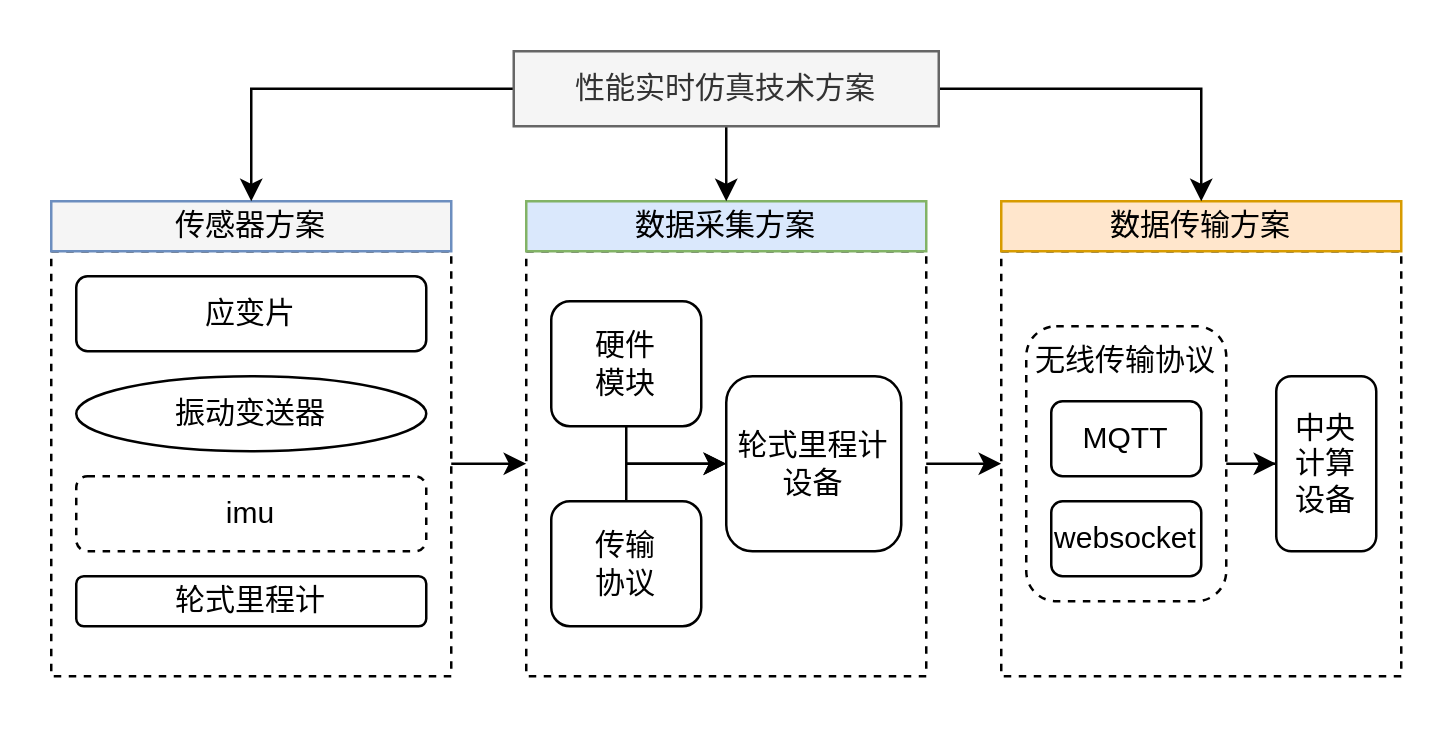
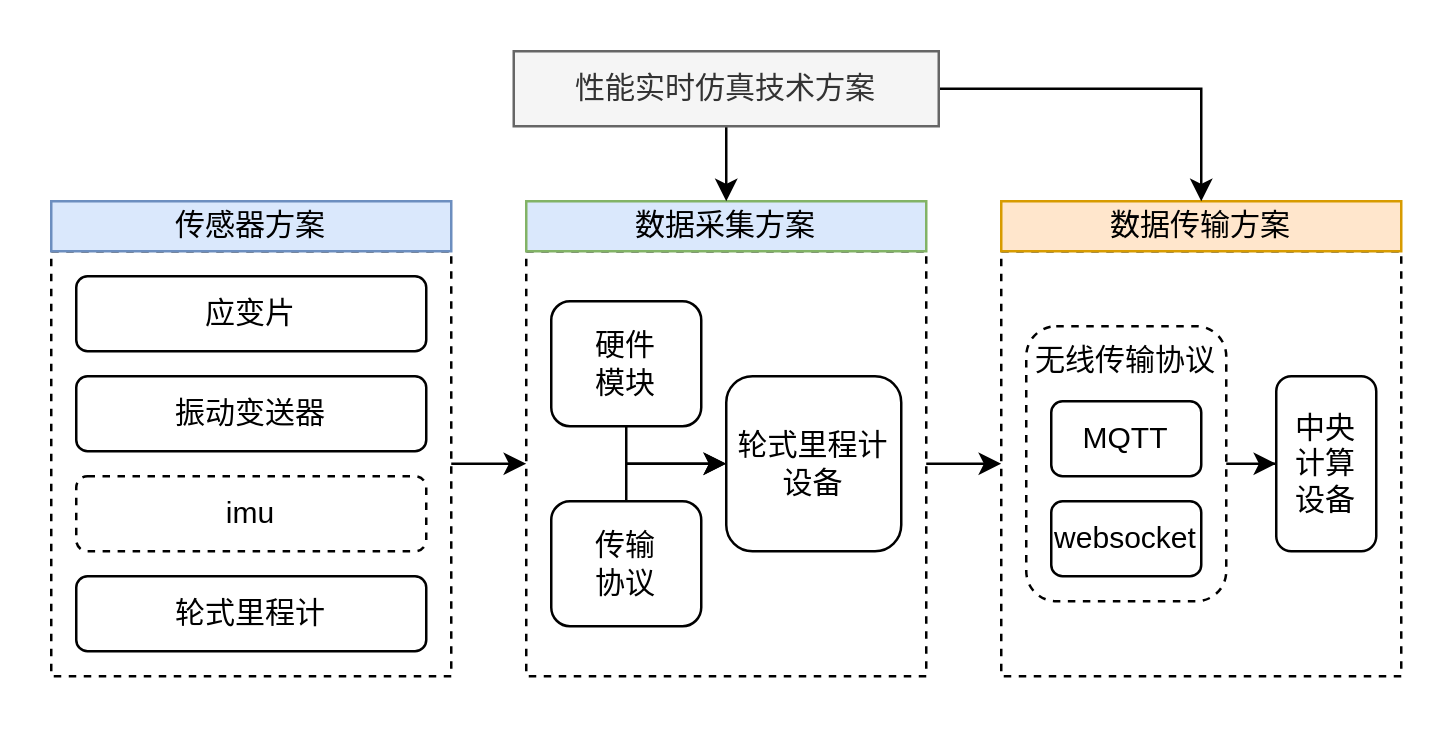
  <mxCell id="0" />
  <mxCell id="1" parent="0" />
  <mxCell id="2" value="" style="edgeStyle=orthogonalEdgeStyle;rounded=0;orthogonalLoop=1;jettySize=auto;html=1;fontFamily=Helvetica;fontSize=12;fontColor=default;" edge="1" parent="1" source="3" target="5"><mxGeometry relative="1" as="geometry" /></mxCell>
  <mxCell id="3" value="" style="whiteSpace=wrap;html=1;verticalAlign=top;dashed=1;fillColor=none;" vertex="1" parent="1"><mxGeometry x="20" y="100" width="160" height="170" as="geometry" /></mxCell>
  <mxCell id="4" value="" style="edgeStyle=orthogonalEdgeStyle;rounded=0;orthogonalLoop=1;jettySize=auto;html=1;fontFamily=Helvetica;fontSize=12;fontColor=default;" edge="1" parent="1" source="5" target="6"><mxGeometry relative="1" as="geometry" /></mxCell>
  <mxCell id="5" value="" style="whiteSpace=wrap;html=1;verticalAlign=top;dashed=1;fillColor=none;" vertex="1" parent="1"><mxGeometry x="210" y="100" width="160" height="170" as="geometry" /></mxCell>
  <mxCell id="6" value="" style="whiteSpace=wrap;html=1;verticalAlign=top;dashed=1;fillColor=none;" vertex="1" parent="1"><mxGeometry x="400" y="100" width="160" height="170" as="geometry" /></mxCell>
- <mxCell id="7" value="传感器方案" style="rounded=0;whiteSpace=wrap;html=1;strokeColor=#6c8ebf;fontFamily=Helvetica;fontSize=12;fillColor=#f5f5f5;" vertex="1" parent="1"><mxGeometry x="20" y="80" width="160" height="20" as="geometry" /></mxCell>
+ <mxCell id="7" value="传感器方案" style="rounded=0;whiteSpace=wrap;html=1;strokeColor=#6c8ebf;fontFamily=Helvetica;fontSize=12;fillColor=#dae8fc;" vertex="1" parent="1"><mxGeometry x="20" y="80" width="160" height="20" as="geometry" /></mxCell>
  <mxCell id="8" value="数据采集方案" style="rounded=0;whiteSpace=wrap;html=1;strokeColor=#82b366;fontFamily=Helvetica;fontSize=12;fillColor=#dae8fc;" vertex="1" parent="1"><mxGeometry x="210" y="80" width="160" height="20" as="geometry" /></mxCell>
  <mxCell id="9" value="数据传输方案" style="rounded=0;whiteSpace=wrap;html=1;strokeColor=#d79b00;fontFamily=Helvetica;fontSize=12;fillColor=#ffe6cc;" vertex="1" parent="1"><mxGeometry x="400" y="80" width="160" height="20" as="geometry" /></mxCell>
- <mxCell id="10" style="edgeStyle=orthogonalEdgeStyle;rounded=0;orthogonalLoop=1;jettySize=auto;html=1;entryX=0.5;entryY=0;entryDx=0;entryDy=0;fontFamily=Helvetica;fontSize=12;fontColor=default;" edge="1" parent="1" source="13" target="7"><mxGeometry relative="1" as="geometry" /></mxCell>
  <mxCell id="11" value="" style="edgeStyle=orthogonalEdgeStyle;rounded=0;orthogonalLoop=1;jettySize=auto;html=1;fontFamily=Helvetica;fontSize=12;fontColor=default;" edge="1" parent="1" source="13" target="8"><mxGeometry relative="1" as="geometry" /></mxCell>
  <mxCell id="12" style="edgeStyle=orthogonalEdgeStyle;rounded=0;orthogonalLoop=1;jettySize=auto;html=1;fontFamily=Helvetica;fontSize=12;fontColor=default;" edge="1" parent="1" source="13" target="9"><mxGeometry relative="1" as="geometry" /></mxCell>
  <mxCell id="13" value="性能实时仿真技术方案" style="rounded=0;whiteSpace=wrap;html=1;strokeColor=#666666;fontFamily=Helvetica;fontSize=12;fontColor=#333333;fillColor=#f5f5f5;" vertex="1" parent="1"><mxGeometry x="205" y="20" width="170" height="30" as="geometry" /></mxCell>
  <mxCell id="14" value="应变片" style="rounded=1;whiteSpace=wrap;html=1;strokeColor=default;fontFamily=Helvetica;fontSize=12;fontColor=default;fillColor=default;" vertex="1" parent="1"><mxGeometry x="30" y="110" width="140" height="30" as="geometry" /></mxCell>
- <mxCell id="15" value="振动变送器" style="ellipse;whiteSpace=wrap;html=1;strokeColor=default;fontFamily=Helvetica;fontSize=12;fontColor=default;fillColor=default;" vertex="1" parent="1"><mxGeometry x="30" y="150" width="140" height="30" as="geometry" /></mxCell>
+ <mxCell id="15" value="振动变送器" style="rounded=1;whiteSpace=wrap;html=1;strokeColor=default;fontFamily=Helvetica;fontSize=12;fontColor=default;fillColor=default;" vertex="1" parent="1"><mxGeometry x="30" y="150" width="140" height="30" as="geometry" /></mxCell>
  <mxCell id="16" value="imu" style="rounded=1;whiteSpace=wrap;html=1;strokeColor=default;fontFamily=Helvetica;fontSize=12;fontColor=default;fillColor=default;dashed=1;" vertex="1" parent="1"><mxGeometry x="30" y="190" width="140" height="30" as="geometry" /></mxCell>
- <mxCell id="17" value="轮式里程计" style="rounded=1;whiteSpace=wrap;html=1;strokeColor=default;fontFamily=Helvetica;fontSize=12;fontColor=default;fillColor=default;" vertex="1" parent="1"><mxGeometry x="30" y="230" width="140" height="20" as="geometry" /></mxCell>
+ <mxCell id="17" value="轮式里程计" style="rounded=1;whiteSpace=wrap;html=1;strokeColor=default;fontFamily=Helvetica;fontSize=12;fontColor=default;fillColor=default;" vertex="1" parent="1"><mxGeometry x="30" y="230" width="140" height="30" as="geometry" /></mxCell>
  <mxCell id="18" style="edgeStyle=orthogonalEdgeStyle;rounded=0;orthogonalLoop=1;jettySize=auto;html=1;entryX=0;entryY=0.5;entryDx=0;entryDy=0;fontFamily=Helvetica;fontSize=12;fontColor=default;" edge="1" parent="1" source="19" target="22"><mxGeometry relative="1" as="geometry"><Array as="points"><mxPoint x="250" y="185" /></Array></mxGeometry></mxCell>
  <mxCell id="19" value="硬件&lt;br&gt;模块" style="rounded=1;whiteSpace=wrap;html=1;strokeColor=default;fontFamily=Helvetica;fontSize=12;fontColor=default;fillColor=default;" vertex="1" parent="1"><mxGeometry x="220" y="120" width="60" height="50" as="geometry" /></mxCell>
  <mxCell id="20" style="edgeStyle=orthogonalEdgeStyle;rounded=0;orthogonalLoop=1;jettySize=auto;html=1;entryX=0;entryY=0.5;entryDx=0;entryDy=0;fontFamily=Helvetica;fontSize=12;fontColor=default;" edge="1" parent="1" source="21" target="22"><mxGeometry relative="1" as="geometry"><Array as="points"><mxPoint x="250" y="185" /></Array></mxGeometry></mxCell>
  <mxCell id="21" value="传输&lt;br&gt;协议" style="rounded=1;whiteSpace=wrap;html=1;strokeColor=default;fontFamily=Helvetica;fontSize=12;fontColor=default;fillColor=default;" vertex="1" parent="1"><mxGeometry x="220" y="200" width="60" height="50" as="geometry" /></mxCell>
  <mxCell id="22" value="轮式里程计&lt;br&gt;设备" style="rounded=1;whiteSpace=wrap;html=1;strokeColor=default;fontFamily=Helvetica;fontSize=12;fontColor=default;fillColor=default;" vertex="1" parent="1"><mxGeometry x="290" y="150" width="70" height="70" as="geometry" /></mxCell>
  <mxCell id="23" value="" style="group" vertex="1" connectable="0" parent="1"><mxGeometry x="410" y="140" width="80" height="100" as="geometry" /></mxCell>
  <mxCell id="24" value="MQTT" style="rounded=1;whiteSpace=wrap;html=1;strokeColor=default;fontFamily=Helvetica;fontSize=12;fontColor=default;fillColor=default;" vertex="1" parent="23"><mxGeometry x="10" y="20" width="60" height="30" as="geometry" /></mxCell>
  <mxCell id="25" value="websocket" style="rounded=1;whiteSpace=wrap;html=1;strokeColor=default;fontFamily=Helvetica;fontSize=12;fontColor=default;fillColor=default;" vertex="1" parent="23"><mxGeometry x="10" y="60" width="60" height="30" as="geometry" /></mxCell>
  <mxCell id="26" value="无线传输协议" style="rounded=1;whiteSpace=wrap;html=1;strokeColor=default;fontFamily=Helvetica;fontSize=12;fontColor=default;fillColor=none;dashed=1;verticalAlign=top;" vertex="1" parent="23"><mxGeometry y="-10" width="80" height="110" as="geometry" /></mxCell>
  <mxCell id="27" value="" style="edgeStyle=orthogonalEdgeStyle;rounded=0;orthogonalLoop=1;jettySize=auto;html=1;fontFamily=Helvetica;fontSize=12;fontColor=default;startArrow=classic;startFill=1;endArrow=none;endFill=0;" edge="1" parent="1" source="28" target="26"><mxGeometry relative="1" as="geometry" /></mxCell>
  <mxCell id="28" value="中央&lt;br&gt;计算&lt;br&gt;设备" style="rounded=1;whiteSpace=wrap;html=1;strokeColor=default;fontFamily=Helvetica;fontSize=12;fontColor=default;fillColor=default;" vertex="1" parent="1"><mxGeometry x="510" y="150" width="40" height="70" as="geometry" /></mxCell>
